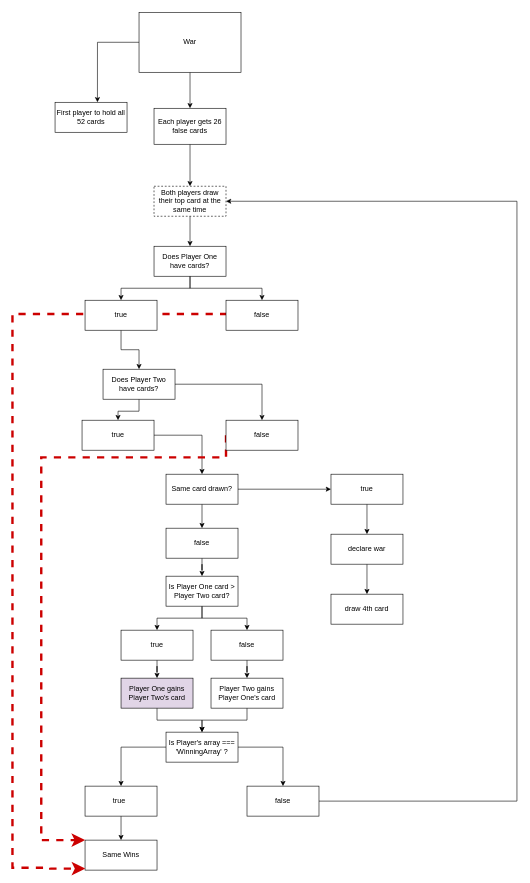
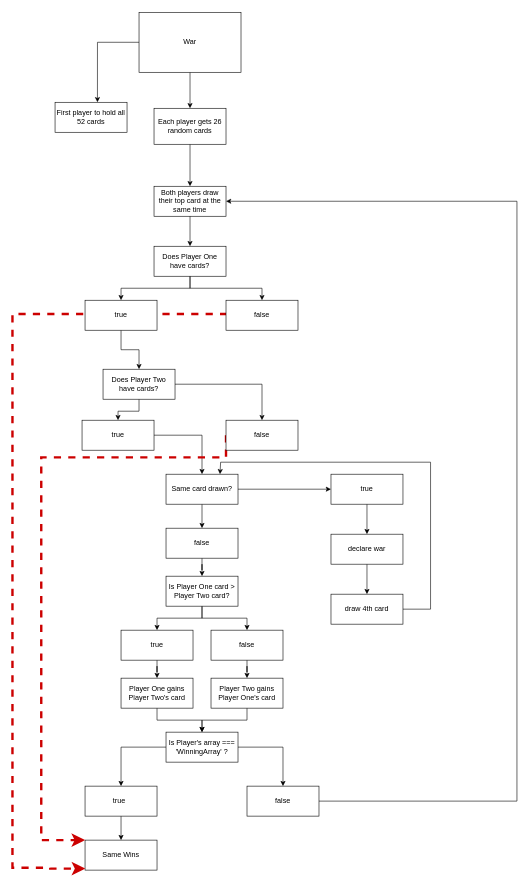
  <mxCell id="0" />
  <mxCell id="1" parent="0" />
  <mxCell id="2" style="edgeStyle=orthogonalEdgeStyle;rounded=0;orthogonalLoop=1;jettySize=auto;html=1;entryX=0.5;entryY=0;entryDx=0;entryDy=0;" edge="1" parent="1" source="3" target="7"><mxGeometry relative="1" as="geometry" /></mxCell>
  <mxCell id="3" value="&lt;div&gt;War&lt;/div&gt;" style="rounded=0;whiteSpace=wrap;html=1;" vertex="1" parent="1"><mxGeometry x="231" y="20" width="170" height="100" as="geometry" /></mxCell>
  <mxCell id="4" value="First player to hold all 52 cards" style="rounded=0;whiteSpace=wrap;html=1;" vertex="1" parent="1"><mxGeometry x="91" y="170" width="120" height="50" as="geometry" /></mxCell>
  <mxCell id="5" style="edgeStyle=orthogonalEdgeStyle;rounded=0;orthogonalLoop=1;jettySize=auto;html=1;entryX=0.589;entryY=0;entryDx=0;entryDy=0;entryPerimeter=0;" edge="1" parent="1" source="3" target="4"><mxGeometry relative="1" as="geometry" /></mxCell>
  <mxCell id="6" style="edgeStyle=orthogonalEdgeStyle;rounded=0;orthogonalLoop=1;jettySize=auto;html=1;entryX=0.5;entryY=0;entryDx=0;entryDy=0;" edge="1" parent="1" source="7" target="8"><mxGeometry relative="1" as="geometry" /></mxCell>
- <mxCell id="7" value="Each player gets 26 false cards" style="rounded=0;whiteSpace=wrap;html=1;" vertex="1" parent="1"><mxGeometry x="256" y="180" width="120" height="60" as="geometry" /></mxCell>
- <mxCell id="8" value="Both players draw their top card at the same time" style="rounded=0;whiteSpace=wrap;html=1;dashed=1;" vertex="1" parent="1"><mxGeometry x="256" y="310" width="120" height="50" as="geometry" /></mxCell>
+ <mxCell id="7" value="Each player gets 26 random cards" style="rounded=0;whiteSpace=wrap;html=1;" vertex="1" parent="1"><mxGeometry x="256" y="180" width="120" height="60" as="geometry" /></mxCell>
+ <mxCell id="8" value="Both players draw their top card at the same time" style="rounded=0;whiteSpace=wrap;html=1;" vertex="1" parent="1"><mxGeometry x="256" y="310" width="120" height="50" as="geometry" /></mxCell>
  <mxCell id="9" style="edgeStyle=orthogonalEdgeStyle;rounded=0;orthogonalLoop=1;jettySize=auto;html=1;entryX=0;entryY=0.5;entryDx=0;entryDy=0;" edge="1" parent="1" source="11" target="13"><mxGeometry relative="1" as="geometry" /></mxCell>
  <mxCell id="10" style="edgeStyle=orthogonalEdgeStyle;rounded=0;orthogonalLoop=1;jettySize=auto;html=1;entryX=0.5;entryY=0;entryDx=0;entryDy=0;" edge="1" parent="1" source="11" target="15"><mxGeometry relative="1" as="geometry" /></mxCell>
  <mxCell id="11" value="Same card drawn?" style="rounded=0;whiteSpace=wrap;html=1;" vertex="1" parent="1"><mxGeometry x="276" y="790" width="120" height="50" as="geometry" /></mxCell>
  <mxCell id="12" style="edgeStyle=orthogonalEdgeStyle;rounded=0;orthogonalLoop=1;jettySize=auto;html=1;entryX=0.5;entryY=0;entryDx=0;entryDy=0;" edge="1" parent="1" source="13" target="36"><mxGeometry relative="1" as="geometry"><mxPoint x="591" y="510" as="targetPoint" /></mxGeometry></mxCell>
  <mxCell id="13" value="true" style="rounded=0;whiteSpace=wrap;html=1;" vertex="1" parent="1"><mxGeometry x="551" y="790" width="120" height="50" as="geometry" /></mxCell>
  <mxCell id="14" style="edgeStyle=orthogonalEdgeStyle;rounded=0;orthogonalLoop=1;jettySize=auto;html=1;entryX=0.5;entryY=0;entryDx=0;entryDy=0;" edge="1" parent="1" source="15" target="18"><mxGeometry relative="1" as="geometry" /></mxCell>
  <mxCell id="15" value="false" style="rounded=0;whiteSpace=wrap;html=1;" vertex="1" parent="1"><mxGeometry x="276" y="880" width="120" height="50" as="geometry" /></mxCell>
  <mxCell id="16" style="edgeStyle=orthogonalEdgeStyle;rounded=0;orthogonalLoop=1;jettySize=auto;html=1;entryX=0.5;entryY=0;entryDx=0;entryDy=0;" edge="1" parent="1" source="18" target="20"><mxGeometry relative="1" as="geometry" /></mxCell>
  <mxCell id="17" style="edgeStyle=orthogonalEdgeStyle;rounded=0;orthogonalLoop=1;jettySize=auto;html=1;entryX=0.5;entryY=0;entryDx=0;entryDy=0;" edge="1" parent="1" source="18" target="22"><mxGeometry relative="1" as="geometry" /></mxCell>
  <mxCell id="18" value="Is Player One card &amp;gt; Player Two card?" style="rounded=0;whiteSpace=wrap;html=1;" vertex="1" parent="1"><mxGeometry x="276" y="960" width="120" height="50" as="geometry" /></mxCell>
  <mxCell id="19" style="edgeStyle=orthogonalEdgeStyle;rounded=0;orthogonalLoop=1;jettySize=auto;html=1;entryX=0.5;entryY=0;entryDx=0;entryDy=0;" edge="1" parent="1" source="20" target="24"><mxGeometry relative="1" as="geometry" /></mxCell>
  <mxCell id="20" value="true" style="rounded=0;whiteSpace=wrap;html=1;" vertex="1" parent="1"><mxGeometry x="201" y="1050" width="120" height="50" as="geometry" /></mxCell>
  <mxCell id="21" style="edgeStyle=orthogonalEdgeStyle;rounded=0;orthogonalLoop=1;jettySize=auto;html=1;" edge="1" parent="1" source="22" target="34"><mxGeometry relative="1" as="geometry" /></mxCell>
  <mxCell id="22" value="false" style="rounded=0;whiteSpace=wrap;html=1;" vertex="1" parent="1"><mxGeometry x="351" y="1050" width="120" height="50" as="geometry" /></mxCell>
  <mxCell id="23" style="edgeStyle=orthogonalEdgeStyle;rounded=0;orthogonalLoop=1;jettySize=auto;html=1;entryX=0.5;entryY=0;entryDx=0;entryDy=0;" edge="1" parent="1" source="24" target="27"><mxGeometry relative="1" as="geometry"><mxPoint x="241" y="850" as="targetPoint" /></mxGeometry></mxCell>
- <mxCell id="24" value="Player One gains Player Two's card" style="rounded=0;whiteSpace=wrap;html=1;fillColor=#e1d5e7;" vertex="1" parent="1"><mxGeometry x="201" y="1130" width="120" height="50" as="geometry" /></mxCell>
+ <mxCell id="24" value="Player One gains Player Two's card" style="rounded=0;whiteSpace=wrap;html=1;" vertex="1" parent="1"><mxGeometry x="201" y="1130" width="120" height="50" as="geometry" /></mxCell>
  <mxCell id="25" style="edgeStyle=orthogonalEdgeStyle;rounded=0;orthogonalLoop=1;jettySize=auto;html=1;entryX=0.5;entryY=0;entryDx=0;entryDy=0;" edge="1" parent="1" source="27" target="30"><mxGeometry relative="1" as="geometry" /></mxCell>
  <mxCell id="26" style="edgeStyle=orthogonalEdgeStyle;rounded=0;orthogonalLoop=1;jettySize=auto;html=1;entryX=0.5;entryY=0;entryDx=0;entryDy=0;" edge="1" parent="1" source="27" target="32"><mxGeometry relative="1" as="geometry" /></mxCell>
  <mxCell id="27" value="Is Player's array === 'WinningArray' ?" style="rounded=0;whiteSpace=wrap;html=1;" vertex="1" parent="1"><mxGeometry x="276" y="1220" width="120" height="50" as="geometry" /></mxCell>
  <mxCell id="28" value="Same Wins" style="rounded=0;whiteSpace=wrap;html=1;" vertex="1" parent="1"><mxGeometry x="141" y="1400" width="120" height="50" as="geometry" /></mxCell>
  <mxCell id="29" style="edgeStyle=orthogonalEdgeStyle;rounded=0;orthogonalLoop=1;jettySize=auto;html=1;entryX=1;entryY=0.5;entryDx=0;entryDy=0;" edge="1" parent="1" source="30" target="8"><mxGeometry relative="1" as="geometry"><mxPoint x="751" y="320" as="targetPoint" /><Array as="points"><mxPoint x="861" y="1335" /><mxPoint x="861" y="335" /></Array></mxGeometry></mxCell>
  <mxCell id="30" value="false" style="rounded=0;whiteSpace=wrap;html=1;" vertex="1" parent="1"><mxGeometry x="411" y="1310" width="120" height="50" as="geometry" /></mxCell>
  <mxCell id="31" style="edgeStyle=orthogonalEdgeStyle;rounded=0;orthogonalLoop=1;jettySize=auto;html=1;" edge="1" parent="1" source="32" target="28"><mxGeometry relative="1" as="geometry" /></mxCell>
  <mxCell id="32" value="true&lt;span style=&quot;white-space: pre;&quot;&gt;&#09;&lt;/span&gt;" style="rounded=0;whiteSpace=wrap;html=1;" vertex="1" parent="1"><mxGeometry x="141" y="1310" width="120" height="50" as="geometry" /></mxCell>
  <mxCell id="33" style="edgeStyle=orthogonalEdgeStyle;rounded=0;orthogonalLoop=1;jettySize=auto;html=1;entryX=0.5;entryY=0;entryDx=0;entryDy=0;" edge="1" parent="1" source="34" target="27"><mxGeometry relative="1" as="geometry" /></mxCell>
  <mxCell id="34" value="Player Two gains Player One's card" style="rounded=0;whiteSpace=wrap;html=1;" vertex="1" parent="1"><mxGeometry x="351" y="1130" width="120" height="50" as="geometry" /></mxCell>
  <mxCell id="35" style="edgeStyle=orthogonalEdgeStyle;rounded=0;orthogonalLoop=1;jettySize=auto;html=1;" edge="1" parent="1" source="36" target="53"><mxGeometry relative="1" as="geometry" /></mxCell>
  <mxCell id="36" value="declare war" style="rounded=0;whiteSpace=wrap;html=1;" vertex="1" parent="1"><mxGeometry x="551" y="890" width="120" height="50" as="geometry" /></mxCell>
  <mxCell id="37" value="" style="edgeStyle=orthogonalEdgeStyle;rounded=0;orthogonalLoop=1;jettySize=auto;html=1;entryX=0.5;entryY=0;entryDx=0;entryDy=0;" edge="1" parent="1" source="8" target="39"><mxGeometry relative="1" as="geometry"><mxPoint x="316" y="360" as="sourcePoint" /><mxPoint x="336" y="790" as="targetPoint" /></mxGeometry></mxCell>
  <mxCell id="38" style="edgeStyle=orthogonalEdgeStyle;rounded=0;orthogonalLoop=1;jettySize=auto;html=1;entryX=0.5;entryY=0;entryDx=0;entryDy=0;" edge="1" parent="1" source="39" target="43"><mxGeometry relative="1" as="geometry" /></mxCell>
  <mxCell id="39" value="Does Player One have cards?" style="rounded=0;whiteSpace=wrap;html=1;" vertex="1" parent="1"><mxGeometry x="256" y="410" width="120" height="50" as="geometry" /></mxCell>
  <mxCell id="40" style="edgeStyle=orthogonalEdgeStyle;rounded=0;orthogonalLoop=1;jettySize=auto;html=1;entryX=0.5;entryY=0;entryDx=0;entryDy=0;" edge="1" parent="1" source="42" target="47"><mxGeometry relative="1" as="geometry" /></mxCell>
  <mxCell id="41" style="edgeStyle=orthogonalEdgeStyle;rounded=0;orthogonalLoop=1;jettySize=auto;html=1;entryX=0;entryY=1;entryDx=0;entryDy=0;dashed=1;fillColor=#f8cecc;strokeColor=#CC0000;startSize=10;endSize=10;strokeWidth=4;exitX=0;exitY=0.5;exitDx=0;exitDy=0;" edge="1" parent="1" source="43"><mxGeometry relative="1" as="geometry"><mxPoint x="141.25" y="1447.48" as="targetPoint" /><mxPoint x="338.75" y="522.514" as="sourcePoint" /><Array as="points"><mxPoint x="376" y="523" /><mxPoint x="20" y="523" /><mxPoint x="20" y="1446" /><mxPoint x="83" y="1446" /><mxPoint x="83" y="1448" /></Array></mxGeometry></mxCell>
  <mxCell id="42" value="true" style="rounded=0;whiteSpace=wrap;html=1;fillStyle=solid;" vertex="1" parent="1"><mxGeometry x="141" y="500" width="120" height="50" as="geometry" /></mxCell>
  <mxCell id="43" value="false" style="rounded=0;whiteSpace=wrap;html=1;" vertex="1" parent="1"><mxGeometry x="376" y="500" width="120" height="50" as="geometry" /></mxCell>
  <mxCell id="44" value="" style="edgeStyle=orthogonalEdgeStyle;rounded=0;orthogonalLoop=1;jettySize=auto;html=1;" edge="1" parent="1" source="39" target="42"><mxGeometry relative="1" as="geometry"><mxPoint x="316" y="460" as="sourcePoint" /><mxPoint x="336" y="790" as="targetPoint" /></mxGeometry></mxCell>
  <mxCell id="45" style="edgeStyle=orthogonalEdgeStyle;rounded=0;orthogonalLoop=1;jettySize=auto;html=1;entryX=0.5;entryY=0;entryDx=0;entryDy=0;" edge="1" parent="1" source="47" target="50"><mxGeometry relative="1" as="geometry" /></mxCell>
  <mxCell id="46" style="edgeStyle=orthogonalEdgeStyle;rounded=0;orthogonalLoop=1;jettySize=auto;html=1;entryX=0.5;entryY=0;entryDx=0;entryDy=0;" edge="1" parent="1" source="47" target="51"><mxGeometry relative="1" as="geometry" /></mxCell>
  <mxCell id="47" value="Does Player Two have cards?" style="rounded=0;whiteSpace=wrap;html=1;" vertex="1" parent="1"><mxGeometry x="171" y="615" width="120" height="50" as="geometry" /></mxCell>
  <mxCell id="48" style="edgeStyle=orthogonalEdgeStyle;rounded=0;orthogonalLoop=1;jettySize=auto;html=1;entryX=0.5;entryY=0;entryDx=0;entryDy=0;" edge="1" parent="1" source="50" target="11"><mxGeometry relative="1" as="geometry" /></mxCell>
  <mxCell id="49" style="edgeStyle=orthogonalEdgeStyle;rounded=0;orthogonalLoop=1;jettySize=auto;html=1;entryX=0;entryY=0;entryDx=0;entryDy=0;dashed=1;fillColor=#f8cecc;strokeColor=#CC0000;startSize=10;endSize=10;strokeWidth=4;exitX=0;exitY=0.5;exitDx=0;exitDy=0;" edge="1" parent="1" source="51" target="28"><mxGeometry relative="1" as="geometry"><mxPoint x="151.25" y="1457.48" as="targetPoint" /><mxPoint x="348.75" y="532.514" as="sourcePoint" /><Array as="points"><mxPoint x="376" y="762" /><mxPoint x="68" y="762" /><mxPoint x="68" y="1400" /></Array></mxGeometry></mxCell>
  <mxCell id="50" value="true" style="rounded=0;whiteSpace=wrap;html=1;" vertex="1" parent="1"><mxGeometry x="136" y="700" width="120" height="50" as="geometry" /></mxCell>
  <mxCell id="51" value="false" style="rounded=0;whiteSpace=wrap;html=1;" vertex="1" parent="1"><mxGeometry x="376" y="700" width="120" height="50" as="geometry" /></mxCell>
+ <mxCell id="52" style="edgeStyle=orthogonalEdgeStyle;rounded=0;orthogonalLoop=1;jettySize=auto;html=1;entryX=0.75;entryY=0;entryDx=0;entryDy=0;" edge="1" parent="1" source="53" target="11"><mxGeometry relative="1" as="geometry"><mxPoint x="774.667" y="781" as="targetPoint" /><Array as="points"><mxPoint x="717" y="1015" /><mxPoint x="717" y="770" /><mxPoint x="367" y="770" /><mxPoint x="367" y="790" /></Array></mxGeometry></mxCell>
  <mxCell id="53" value="draw 4th card" style="rounded=0;whiteSpace=wrap;html=1;" vertex="1" parent="1"><mxGeometry x="551" y="990" width="120" height="50" as="geometry" /></mxCell>
